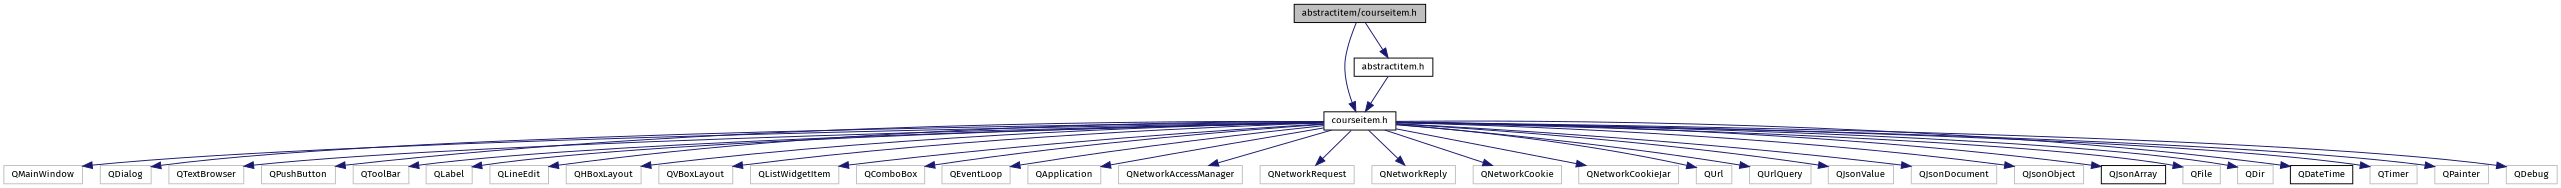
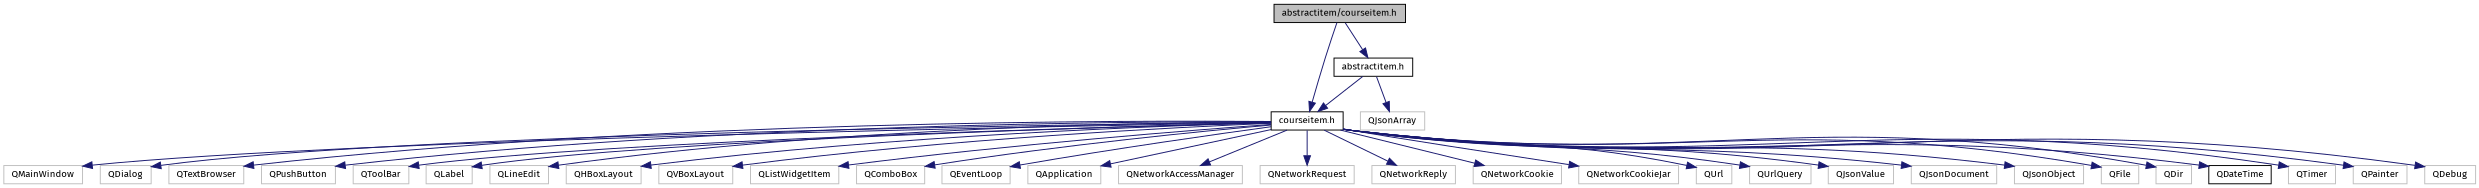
  digraph {
    fontname="Fira Sans"
    node [color=grey75 fillcolor=white fontname="Fira Sans" fontsize=10 shape=record style=filled]
    edge [color=midnightblue fontname="Fira Sans" fontsize=10 labelfontname=Helvetica labelfontsize=10 style=solid]
    n1 [color=black fillcolor=grey75 fontcolor=black height=0.2 label="abstractitem/courseitem.h" width=0.4]
    n2 [color=black height=0.2 label="courseitem.h" width=0.4]
    n3 [color=black height=0.2 label="abstractitem.h" width=0.4]
    n4 [height=0.2 label=QMainWindow width=0.4]
    n5 [height=0.2 label=QDialog width=0.4]
    n6 [height=0.2 label=QTextBrowser width=0.4]
    n7 [height=0.2 label=QPushButton width=0.4]
    n8 [height=0.2 label=QToolBar width=0.4]
    n9 [height=0.2 label=QLabel width=0.4]
    n10 [height=0.2 label=QLineEdit width=0.4]
    n11 [height=0.2 label=QHBoxLayout width=0.4]
    n12 [height=0.2 label=QVBoxLayout width=0.4]
    n13 [height=0.2 label=QListWidgetItem width=0.4]
    n14 [height=0.2 label=QComboBox width=0.4]
    n15 [height=0.2 label=QEventLoop width=0.4]
    n16 [height=0.2 label=QApplication width=0.4]
    n17 [height=0.2 label=QNetworkAccessManager width=0.4]
    n18 [height=0.2 label=QNetworkRequest width=0.4]
    n19 [height=0.2 label=QNetworkReply width=0.4]
    n20 [height=0.2 label=QNetworkCookie width=0.4]
    n21 [height=0.2 label=QNetworkCookieJar width=0.4]
    n22 [height=0.2 label=QUrl width=0.4]
    n23 [height=0.2 label=QUrlQuery width=0.4]
    n24 [height=0.2 label=QJsonValue width=0.4]
    n25 [height=0.2 label=QJsonDocument width=0.4]
    n26 [height=0.2 label=QJsonObject width=0.4]
-   n27 [color=black height=0.2 label=QJsonArray width=0.4]
+   n27 [height=0.2 label=QJsonArray width=0.4]
    n28 [height=0.2 label=QFile width=0.4]
    n29 [height=0.2 label=QDir width=0.4]
    n30 [color=black height=0.2 label=QDateTime width=0.4]
    n31 [height=0.2 label=QTimer width=0.4]
    n32 [height=0.2 label=QPainter width=0.4]
    n33 [height=0.2 label=QDebug width=0.4]
    n1 -> n2
    n1 -> n3
    n2 -> n4
    n2 -> n5
    n2 -> n6
    n2 -> n7
    n2 -> n8
    n2 -> n9
    n2 -> n10
    n2 -> n11
    n2 -> n12
    n2 -> n13
    n2 -> n14
    n2 -> n15
    n2 -> n16
    n2 -> n17
    n2 -> n18
    n2 -> n19
    n2 -> n20
    n2 -> n21
    n2 -> n22
    n2 -> n23
    n2 -> n24
    n2 -> n25
    n2 -> n26
-   n2 -> n27
+   n3 -> n27
    n2 -> n28
    n2 -> n29
    n2 -> n30
    n2 -> n31
    n2 -> n32
    n2 -> n33
    n3 -> n2
  }
